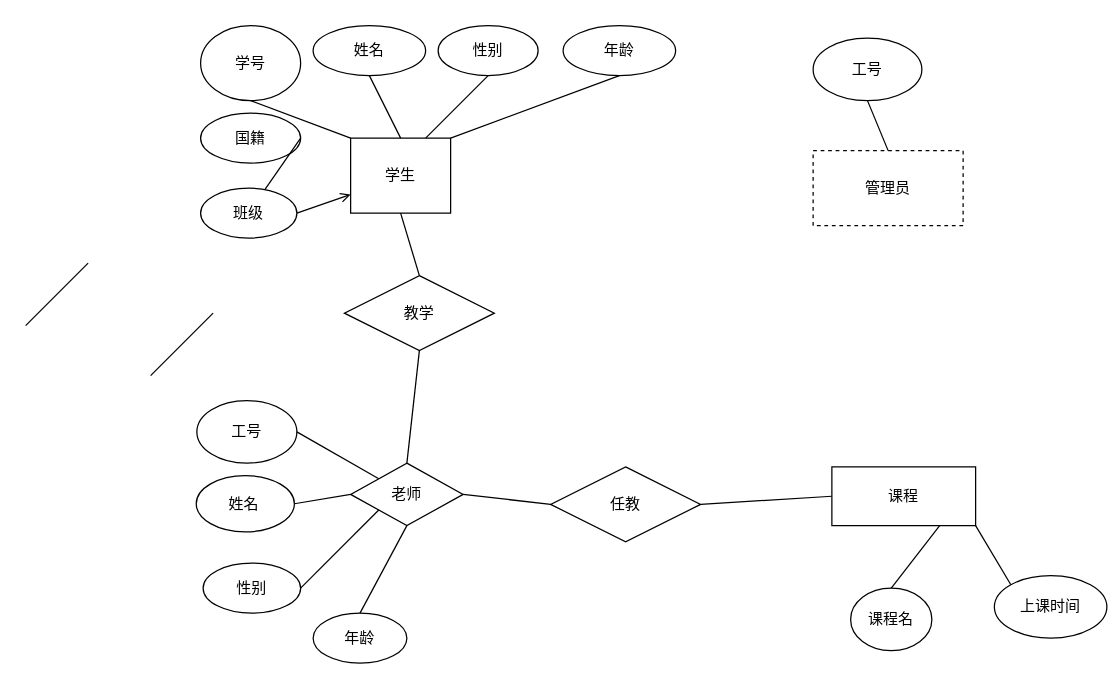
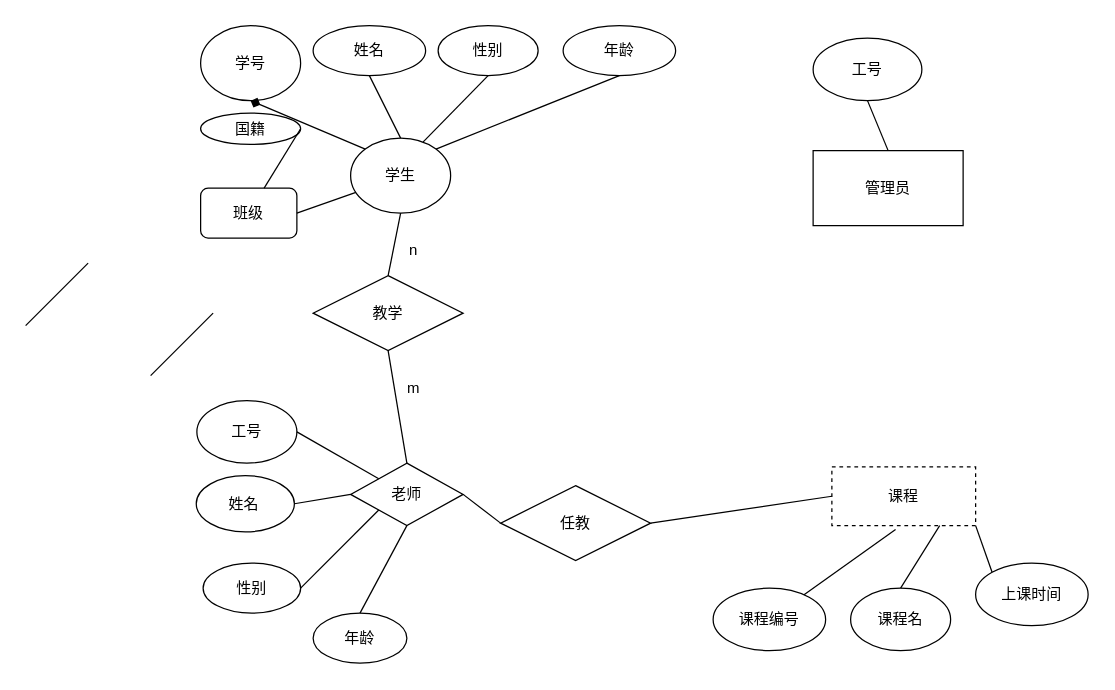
  <mxCell id="0" />
  <mxCell id="1" parent="0" />
  <mxCell id="2" value="老师" style="rhombus;whiteSpace=wrap;html=1;" vertex="1" parent="1"><mxGeometry x="280" y="370" width="90" height="50" as="geometry" /></mxCell>
- <mxCell id="3" value="学生" style="rounded=0;whiteSpace=wrap;html=1;" vertex="1" parent="1"><mxGeometry x="280" y="110" width="80" height="60" as="geometry" /></mxCell>
+ <mxCell id="3" value="学生" style="ellipse;whiteSpace=wrap;html=1;" vertex="1" parent="1"><mxGeometry x="280" y="110" width="80" height="60" as="geometry" /></mxCell>
  <mxCell id="4" value="学号" style="ellipse;whiteSpace=wrap;html=1;" vertex="1" parent="1"><mxGeometry x="160" y="20" width="80" height="60" as="geometry" /></mxCell>
  <mxCell id="5" value="性别" style="ellipse;whiteSpace=wrap;html=1;" vertex="1" parent="1"><mxGeometry x="350" y="20" width="80" height="40" as="geometry" /></mxCell>
  <mxCell id="6" value="年龄" style="ellipse;whiteSpace=wrap;html=1;" vertex="1" parent="1"><mxGeometry x="450" y="20" width="90" height="40" as="geometry" /></mxCell>
  <mxCell id="7" value="姓名" style="ellipse;whiteSpace=wrap;html=1;" vertex="1" parent="1"><mxGeometry x="250" y="20" width="90" height="40" as="geometry" /></mxCell>
- <mxCell id="8" value="国籍" style="ellipse;whiteSpace=wrap;html=1;" vertex="1" parent="1"><mxGeometry y="90" width="80" height="40" as="geometry" x="160" /></mxCell>
- <mxCell id="9" value="班级" style="ellipse;whiteSpace=wrap;html=1;" vertex="1" parent="1"><mxGeometry y="150" width="77" height="40" as="geometry" x="160" /></mxCell>
- <mxCell id="10" value="" style="endArrow=none;html=1;rounded=0;exitX=0;exitY=0;exitDx=0;exitDy=0;entryX=0.5;entryY=1;entryDx=0;entryDy=0;" edge="1" parent="1" source="3" target="4"><mxGeometry width="50" height="50" relative="1" as="geometry"><mxPoint x="280" y="160" as="sourcePoint" /><mxPoint x="330" y="110" as="targetPoint" /></mxGeometry></mxCell>
+ <mxCell id="8" value="国籍" style="ellipse;whiteSpace=wrap;html=1;" vertex="1" parent="1"><mxGeometry x="160" y="90" width="80" height="25" as="geometry" /></mxCell>
+ <mxCell id="9" value="班级" style="whiteSpace=wrap;html=1;rounded=1;" vertex="1" parent="1"><mxGeometry y="150" width="77" height="40" as="geometry" x="160" /></mxCell>
+ <mxCell id="10" value="" style="endArrow=diamond;html=1;rounded=0;exitX=0;exitY=0;exitDx=0;exitDy=0;entryX=0.5;entryY=1;entryDx=0;entryDy=0;" edge="1" parent="1" source="3" target="4"><mxGeometry width="50" height="50" relative="1" as="geometry"><mxPoint x="280" y="160" as="sourcePoint" /><mxPoint x="330" y="110" as="targetPoint" /></mxGeometry></mxCell>
  <mxCell id="11" value="" style="endArrow=none;html=1;rounded=0;entryX=0.5;entryY=0;entryDx=0;entryDy=0;exitX=0.5;exitY=1;exitDx=0;exitDy=0;" edge="1" parent="1" source="7" target="3"><mxGeometry width="50" height="50" relative="1" as="geometry"><mxPoint x="270" y="300" as="sourcePoint" /><mxPoint x="320" y="250" as="targetPoint" /></mxGeometry></mxCell>
  <mxCell id="12" value="" style="endArrow=none;html=1;rounded=0;exitX=0.5;exitY=1;exitDx=0;exitDy=0;entryX=0.75;entryY=0;entryDx=0;entryDy=0;" edge="1" parent="1" source="5" target="3"><mxGeometry width="50" height="50" relative="1" as="geometry"><mxPoint x="360" y="290" as="sourcePoint" /><mxPoint x="410" y="240" as="targetPoint" /></mxGeometry></mxCell>
  <mxCell id="13" value="" style="endArrow=none;html=1;rounded=0;exitX=1;exitY=0;exitDx=0;exitDy=0;entryX=0.5;entryY=1;entryDx=0;entryDy=0;" edge="1" parent="1" source="3" target="6"><mxGeometry width="50" height="50" relative="1" as="geometry"><mxPoint x="475" y="220" as="sourcePoint" /><mxPoint x="525" y="170" as="targetPoint" /></mxGeometry></mxCell>
- <mxCell id="14" value="" style="endArrow=open;html=1;rounded=0;entryX=0;entryY=0.75;entryDx=0;entryDy=0;exitX=1;exitY=0.5;exitDx=0;exitDy=0;" edge="1" parent="1" source="9" target="3"><mxGeometry width="50" height="50" relative="1" as="geometry"><mxPoint x="340" y="340" as="sourcePoint" /><mxPoint x="390" y="290" as="targetPoint" /></mxGeometry></mxCell>
+ <mxCell id="14" value="" style="endArrow=none;html=1;rounded=0;entryX=0;entryY=0.75;entryDx=0;entryDy=0;exitX=1;exitY=0.5;exitDx=0;exitDy=0;" edge="1" parent="1" source="9" target="3"><mxGeometry width="50" height="50" relative="1" as="geometry"><mxPoint x="340" y="340" as="sourcePoint" /><mxPoint x="390" y="290" as="targetPoint" /></mxGeometry></mxCell>
  <mxCell id="15" value="" style="endArrow=none;html=1;rounded=0;exitX=1;exitY=0.5;exitDx=0;exitDy=0;" edge="1" parent="1" source="8" target="9"><mxGeometry width="50" height="50" relative="1" as="geometry"><mxPoint x="350" y="270" as="sourcePoint" /><mxPoint x="400" y="220" as="targetPoint" /></mxGeometry></mxCell>
  <mxCell id="16" value="性别" style="ellipse;whiteSpace=wrap;html=1;" vertex="1" parent="1"><mxGeometry x="162" y="450" width="78" height="40" as="geometry" /></mxCell>
  <mxCell id="17" value="年龄" style="ellipse;whiteSpace=wrap;html=1;" vertex="1" parent="1"><mxGeometry x="250" y="490" width="75" height="40" as="geometry" /></mxCell>
  <mxCell id="18" value="姓名&lt;span style=&quot;white-space: pre&quot;&gt; &lt;/span&gt;" style="ellipse;whiteSpace=wrap;html=1;" vertex="1" parent="1"><mxGeometry x="156.5" y="380" width="78.5" height="45" as="geometry" /></mxCell>
  <mxCell id="19" value="工号" style="ellipse;whiteSpace=wrap;html=1;" vertex="1" parent="1"><mxGeometry x="157" y="320" width="80" height="50" as="geometry" /></mxCell>
- <mxCell id="20" value="课程名" style="ellipse;whiteSpace=wrap;html=1;" vertex="1" parent="1"><mxGeometry x="680" y="470" width="65" height="50" as="geometry" /></mxCell>
+ <mxCell id="20" value="课程名" style="ellipse;whiteSpace=wrap;html=1;" vertex="1" parent="1"><mxGeometry x="680" y="470" width="80" height="50" as="geometry" /></mxCell>
  <mxCell id="21" value="" style="endArrow=none;html=1;rounded=0;entryX=0.5;entryY=1;entryDx=0;entryDy=0;exitX=0.5;exitY=0;exitDx=0;exitDy=0;" edge="1" parent="1" source="17" target="2"><mxGeometry width="50" height="50" relative="1" as="geometry"><mxPoint x="140" y="590" as="sourcePoint" /><mxPoint x="190" y="540" as="targetPoint" /></mxGeometry></mxCell>
  <mxCell id="22" value="" style="endArrow=none;html=1;rounded=0;entryX=0;entryY=1;entryDx=0;entryDy=0;exitX=1;exitY=0.5;exitDx=0;exitDy=0;" edge="1" parent="1" source="16" target="2"><mxGeometry width="50" height="50" relative="1" as="geometry"><mxPoint x="235" y="570" as="sourcePoint" /><mxPoint x="285" y="520" as="targetPoint" /></mxGeometry></mxCell>
  <mxCell id="23" value="" style="endArrow=none;html=1;rounded=0;entryX=0;entryY=0;entryDx=0;entryDy=0;exitX=1;exitY=0.5;exitDx=0;exitDy=0;" edge="1" parent="1" source="19" target="2"><mxGeometry width="50" height="50" relative="1" as="geometry"><mxPoint x="50" y="430" as="sourcePoint" /><mxPoint x="100" y="380" as="targetPoint" /></mxGeometry></mxCell>
  <mxCell id="24" value="" style="endArrow=none;html=1;rounded=0;entryX=0;entryY=0.5;entryDx=0;entryDy=0;exitX=1;exitY=0.5;exitDx=0;exitDy=0;" edge="1" parent="1" source="18" target="2"><mxGeometry width="50" height="50" relative="1" as="geometry"><mxPoint x="180" y="420" as="sourcePoint" /><mxPoint x="230" y="370" as="targetPoint" /></mxGeometry></mxCell>
- <mxCell id="25" value="教学" style="shape=rhombus;perimeter=rhombusPerimeter;whiteSpace=wrap;html=1;align=center;" vertex="1" parent="1"><mxGeometry x="275" y="220" width="120" height="60" as="geometry" /></mxCell>
+ <mxCell id="25" value="教学" style="shape=rhombus;perimeter=rhombusPerimeter;whiteSpace=wrap;html=1;align=center;" vertex="1" parent="1"><mxGeometry x="250" y="220" width="120" height="60" as="geometry" /></mxCell>
  <mxCell id="26" value="" style="endArrow=none;html=1;rounded=0;entryX=0.5;entryY=0;entryDx=0;entryDy=0;exitX=0.5;exitY=1;exitDx=0;exitDy=0;" edge="1" parent="1" source="3" target="25"><mxGeometry width="50" height="50" relative="1" as="geometry"><mxPoint x="180" y="350" as="sourcePoint" /><mxPoint x="230" y="300" as="targetPoint" /></mxGeometry></mxCell>
  <mxCell id="27" value="" style="endArrow=none;html=1;rounded=0;" edge="1" parent="1"><mxGeometry width="50" height="50" relative="1" as="geometry"><mxPoint x="20" y="260" as="sourcePoint" /><mxPoint x="70" y="210" as="targetPoint" /></mxGeometry></mxCell>
  <mxCell id="28" value="" style="endArrow=none;html=1;rounded=0;" edge="1" parent="1"><mxGeometry width="50" height="50" relative="1" as="geometry"><mxPoint x="120" y="300" as="sourcePoint" /><mxPoint x="170" y="250" as="targetPoint" /></mxGeometry></mxCell>
  <mxCell id="29" value="" style="endArrow=none;html=1;rounded=0;exitX=0.5;exitY=0;exitDx=0;exitDy=0;entryX=0.5;entryY=1;entryDx=0;entryDy=0;" edge="1" parent="1" source="2" target="25"><mxGeometry width="50" height="50" relative="1" as="geometry"><mxPoint x="200" y="300" as="sourcePoint" /><mxPoint x="250" y="250" as="targetPoint" /></mxGeometry></mxCell>
- <mxCell id="32" value="课程" style="rounded=0;whiteSpace=wrap;html=1;" vertex="1" parent="1"><mxGeometry x="665" y="373" width="115" height="47" as="geometry" /></mxCell>
- <mxCell id="34" value="上课时间" style="ellipse;whiteSpace=wrap;html=1;" vertex="1" parent="1"><mxGeometry x="795" y="460" width="90" height="50" as="geometry" /></mxCell>
+ <mxCell id="30" value="n" style="text;html=1;align=center;verticalAlign=middle;resizable=0;points=[];autosize=1;strokeColor=none;fillColor=none;" vertex="1" parent="1"><mxGeometry x="320" y="190" width="20" height="20" as="geometry" /></mxCell>
+ <mxCell id="31" value="m" style="text;html=1;align=center;verticalAlign=middle;resizable=0;points=[];autosize=1;strokeColor=none;fillColor=none;" vertex="1" parent="1"><mxGeometry x="315" y="300" width="30" height="20" as="geometry" /></mxCell>
+ <mxCell id="32" value="课程" style="rounded=0;whiteSpace=wrap;html=1;dashed=1;" vertex="1" parent="1"><mxGeometry x="665" y="373" width="115" height="47" as="geometry" /></mxCell>
+ <mxCell id="33" value="课程编号" style="ellipse;whiteSpace=wrap;html=1;" vertex="1" parent="1"><mxGeometry x="570" y="470" width="90" height="50" as="geometry" /></mxCell>
+ <mxCell id="34" value="上课时间" style="ellipse;whiteSpace=wrap;html=1;" vertex="1" parent="1"><mxGeometry x="780" y="450" width="90" height="50" as="geometry" /></mxCell>
  <mxCell id="35" value="" style="endArrow=none;html=1;rounded=0;entryX=0;entryY=0;entryDx=0;entryDy=0;exitX=1;exitY=1;exitDx=0;exitDy=0;" edge="1" parent="1" source="32" target="34"><mxGeometry width="50" height="50" relative="1" as="geometry"><mxPoint x="480" y="350" as="sourcePoint" /><mxPoint x="530" y="300" as="targetPoint" /></mxGeometry></mxCell>
+ <mxCell id="36" value="" style="endArrow=none;html=1;rounded=0;entryX=0.443;entryY=1.064;entryDx=0;entryDy=0;entryPerimeter=0;" edge="1" parent="1" source="33" target="32"><mxGeometry width="50" height="50" relative="1" as="geometry"><mxPoint x="460" y="430" as="sourcePoint" /><mxPoint x="510" y="380" as="targetPoint" /></mxGeometry></mxCell>
  <mxCell id="37" value="" style="endArrow=none;html=1;rounded=0;entryX=0.5;entryY=0;entryDx=0;entryDy=0;exitX=0.75;exitY=1;exitDx=0;exitDy=0;" edge="1" parent="1" source="32" target="20"><mxGeometry width="50" height="50" relative="1" as="geometry"><mxPoint x="420" y="510" as="sourcePoint" /><mxPoint x="470" y="460" as="targetPoint" /></mxGeometry></mxCell>
- <mxCell id="38" value="任教" style="shape=rhombus;perimeter=rhombusPerimeter;whiteSpace=wrap;html=1;align=center;" vertex="1" parent="1"><mxGeometry x="440" y="373" width="120" height="60" as="geometry" /></mxCell>
+ <mxCell id="38" value="任教" style="shape=rhombus;perimeter=rhombusPerimeter;whiteSpace=wrap;html=1;align=center;" vertex="1" parent="1"><mxGeometry x="400" y="388" width="120" height="60" as="geometry" /></mxCell>
  <mxCell id="39" value="" style="endArrow=none;html=1;rounded=0;entryX=0;entryY=0.5;entryDx=0;entryDy=0;exitX=1;exitY=0.5;exitDx=0;exitDy=0;" edge="1" parent="1" source="2" target="38"><mxGeometry width="50" height="50" relative="1" as="geometry"><mxPoint x="460" y="420" as="sourcePoint" /><mxPoint x="510" y="370" as="targetPoint" /></mxGeometry></mxCell>
  <mxCell id="40" value="" style="endArrow=none;html=1;rounded=0;entryX=1;entryY=0.5;entryDx=0;entryDy=0;exitX=0;exitY=0.5;exitDx=0;exitDy=0;" edge="1" parent="1" source="32" target="38"><mxGeometry width="50" height="50" relative="1" as="geometry"><mxPoint x="500" y="380" as="sourcePoint" /><mxPoint x="550" y="330" as="targetPoint" /></mxGeometry></mxCell>
- <mxCell id="41" value="管理员" style="rounded=0;whiteSpace=wrap;html=1;dashed=1;" vertex="1" parent="1"><mxGeometry x="650" y="120" width="120" height="60" as="geometry" /></mxCell>
+ <mxCell id="41" value="管理员" style="rounded=0;whiteSpace=wrap;html=1;" vertex="1" parent="1"><mxGeometry x="650" y="120" width="120" height="60" as="geometry" /></mxCell>
  <mxCell id="42" value="工号" style="ellipse;whiteSpace=wrap;html=1;" vertex="1" parent="1"><mxGeometry x="650" y="30" width="87" height="50" as="geometry" /></mxCell>
  <mxCell id="43" value="" style="endArrow=none;html=1;rounded=0;entryX=0.5;entryY=0;entryDx=0;entryDy=0;exitX=0.5;exitY=1;exitDx=0;exitDy=0;" edge="1" parent="1" source="42" target="41"><mxGeometry width="50" height="50" relative="1" as="geometry"><mxPoint x="630" y="290" as="sourcePoint" /><mxPoint x="680" y="240" as="targetPoint" /></mxGeometry></mxCell>
